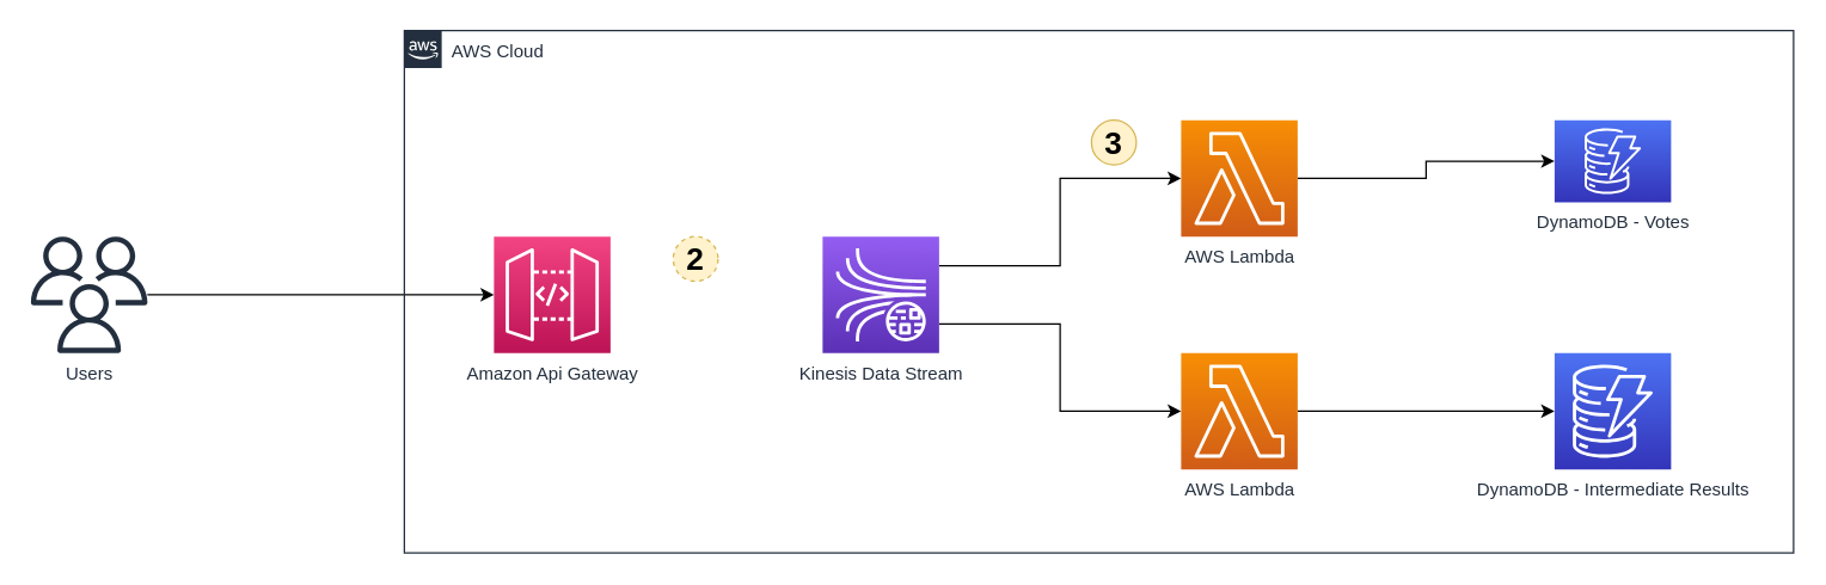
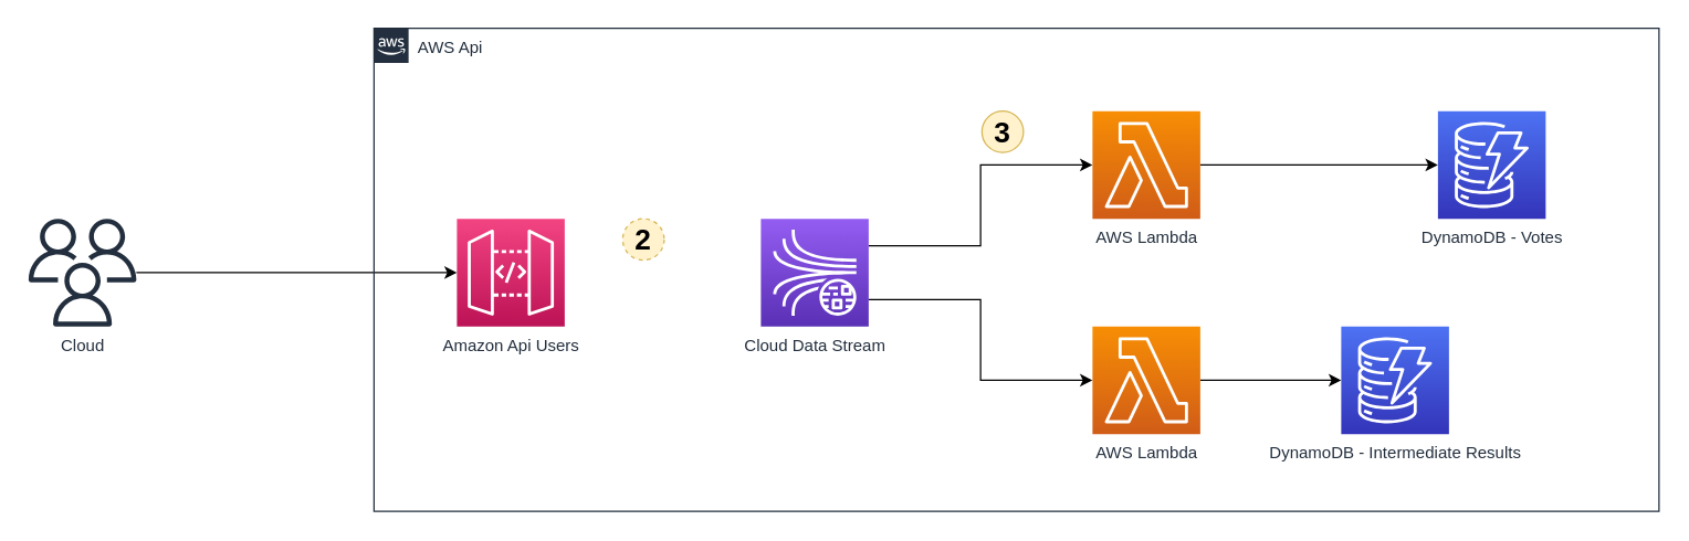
  <mxCell id="0" />
  <mxCell id="1" parent="0" />
  <mxCell id="2" style="edgeStyle=orthogonalEdgeStyle;rounded=0;orthogonalLoop=1;jettySize=auto;html=1;exitX=1;exitY=0.25;exitDx=0;exitDy=0;exitPerimeter=0;entryX=0;entryY=0.5;entryDx=0;entryDy=0;entryPerimeter=0;" edge="1" parent="1" source="4" target="7"><mxGeometry relative="1" as="geometry" /></mxCell>
  <mxCell id="3" style="edgeStyle=orthogonalEdgeStyle;rounded=0;orthogonalLoop=1;jettySize=auto;html=1;exitX=1;exitY=0.75;exitDx=0;exitDy=0;exitPerimeter=0;entryX=0;entryY=0.5;entryDx=0;entryDy=0;entryPerimeter=0;" edge="1" parent="1" source="4" target="9"><mxGeometry relative="1" as="geometry" /></mxCell>
- <mxCell id="4" value="Kinesis Data Stream" style="points=[[0,0,0],[0.25,0,0],[0.5,0,0],[0.75,0,0],[1,0,0],[0,1,0],[0.25,1,0],[0.5,1,0],[0.75,1,0],[1,1,0],[0,0.25,0],[0,0.5,0],[0,0.75,0],[1,0.25,0],[1,0.5,0],[1,0.75,0]];outlineConnect=0;fontColor=#232F3E;gradientColor=#945DF2;gradientDirection=north;fillColor=#5A30B5;strokeColor=#ffffff;dashed=0;verticalLabelPosition=bottom;verticalAlign=top;align=center;html=1;fontSize=12;fontStyle=0;aspect=fixed;shape=mxgraph.aws4.resourceIcon;resIcon=mxgraph.aws4.kinesis_data_streams;" vertex="1" parent="1"><mxGeometry x="550" y="158" width="78" height="78" as="geometry" /></mxCell>
- <mxCell id="5" value="Amazon Api Gateway" style="points=[[0,0,0],[0.25,0,0],[0.5,0,0],[0.75,0,0],[1,0,0],[0,1,0],[0.25,1,0],[0.5,1,0],[0.75,1,0],[1,1,0],[0,0.25,0],[0,0.5,0],[0,0.75,0],[1,0.25,0],[1,0.5,0],[1,0.75,0]];outlineConnect=0;fontColor=#232F3E;gradientColor=#F34482;gradientDirection=north;fillColor=#BC1356;strokeColor=#ffffff;dashed=0;verticalLabelPosition=bottom;verticalAlign=top;align=center;html=1;fontSize=12;fontStyle=0;aspect=fixed;shape=mxgraph.aws4.resourceIcon;resIcon=mxgraph.aws4.api_gateway;" vertex="1" parent="1"><mxGeometry x="330" y="158" width="78" height="78" as="geometry" /></mxCell>
+ <mxCell id="4" value="Cloud Data Stream" style="points=[[0,0,0],[0.25,0,0],[0.5,0,0],[0.75,0,0],[1,0,0],[0,1,0],[0.25,1,0],[0.5,1,0],[0.75,1,0],[1,1,0],[0,0.25,0],[0,0.5,0],[0,0.75,0],[1,0.25,0],[1,0.5,0],[1,0.75,0]];outlineConnect=0;fontColor=#232F3E;gradientColor=#945DF2;gradientDirection=north;fillColor=#5A30B5;strokeColor=#ffffff;dashed=0;verticalLabelPosition=bottom;verticalAlign=top;align=center;html=1;fontSize=12;fontStyle=0;aspect=fixed;shape=mxgraph.aws4.resourceIcon;resIcon=mxgraph.aws4.kinesis_data_streams;" vertex="1" parent="1"><mxGeometry x="550" y="158" width="78" height="78" as="geometry" /></mxCell>
+ <mxCell id="5" value="Amazon Api Users" style="points=[[0,0,0],[0.25,0,0],[0.5,0,0],[0.75,0,0],[1,0,0],[0,1,0],[0.25,1,0],[0.5,1,0],[0.75,1,0],[1,1,0],[0,0.25,0],[0,0.5,0],[0,0.75,0],[1,0.25,0],[1,0.5,0],[1,0.75,0]];outlineConnect=0;fontColor=#232F3E;gradientColor=#F34482;gradientDirection=north;fillColor=#BC1356;strokeColor=#ffffff;dashed=0;verticalLabelPosition=bottom;verticalAlign=top;align=center;html=1;fontSize=12;fontStyle=0;aspect=fixed;shape=mxgraph.aws4.resourceIcon;resIcon=mxgraph.aws4.api_gateway;" vertex="1" parent="1"><mxGeometry x="330" y="158" width="78" height="78" as="geometry" /></mxCell>
  <mxCell id="6" style="edgeStyle=orthogonalEdgeStyle;rounded=0;orthogonalLoop=1;jettySize=auto;html=1;entryX=0;entryY=0.5;entryDx=0;entryDy=0;entryPerimeter=0;" edge="1" parent="1" source="7" target="10"><mxGeometry relative="1" as="geometry" /></mxCell>
  <mxCell id="7" value="AWS Lambda" style="points=[[0,0,0],[0.25,0,0],[0.5,0,0],[0.75,0,0],[1,0,0],[0,1,0],[0.25,1,0],[0.5,1,0],[0.75,1,0],[1,1,0],[0,0.25,0],[0,0.5,0],[0,0.75,0],[1,0.25,0],[1,0.5,0],[1,0.75,0]];outlineConnect=0;fontColor=#232F3E;gradientColor=#F78E04;gradientDirection=north;fillColor=#D05C17;strokeColor=#ffffff;dashed=0;verticalLabelPosition=bottom;verticalAlign=top;align=center;html=1;fontSize=12;fontStyle=0;aspect=fixed;shape=mxgraph.aws4.resourceIcon;resIcon=mxgraph.aws4.lambda;" vertex="1" parent="1"><mxGeometry x="790" y="80" width="78" height="78" as="geometry" /></mxCell>
  <mxCell id="8" style="edgeStyle=orthogonalEdgeStyle;rounded=0;orthogonalLoop=1;jettySize=auto;html=1;" edge="1" parent="1" source="9" target="11"><mxGeometry relative="1" as="geometry" /></mxCell>
  <mxCell id="9" value="AWS Lambda" style="points=[[0,0,0],[0.25,0,0],[0.5,0,0],[0.75,0,0],[1,0,0],[0,1,0],[0.25,1,0],[0.5,1,0],[0.75,1,0],[1,1,0],[0,0.25,0],[0,0.5,0],[0,0.75,0],[1,0.25,0],[1,0.5,0],[1,0.75,0]];outlineConnect=0;fontColor=#232F3E;gradientColor=#F78E04;gradientDirection=north;fillColor=#D05C17;strokeColor=#ffffff;dashed=0;verticalLabelPosition=bottom;verticalAlign=top;align=center;html=1;fontSize=12;fontStyle=0;aspect=fixed;shape=mxgraph.aws4.resourceIcon;resIcon=mxgraph.aws4.lambda;" vertex="1" parent="1"><mxGeometry x="790" y="236" width="78" height="78" as="geometry" /></mxCell>
- <mxCell id="10" value="DynamoDB - Votes" style="points=[[0,0,0],[0.25,0,0],[0.5,0,0],[0.75,0,0],[1,0,0],[0,1,0],[0.25,1,0],[0.5,1,0],[0.75,1,0],[1,1,0],[0,0.25,0],[0,0.5,0],[0,0.75,0],[1,0.25,0],[1,0.5,0],[1,0.75,0]];outlineConnect=0;fontColor=#232F3E;gradientColor=#4D72F3;gradientDirection=north;fillColor=#3334B9;strokeColor=#ffffff;dashed=0;verticalLabelPosition=bottom;verticalAlign=top;align=center;html=1;fontSize=12;fontStyle=0;aspect=fixed;shape=mxgraph.aws4.resourceIcon;resIcon=mxgraph.aws4.dynamodb;" vertex="1" parent="1"><mxGeometry x="1040" y="80" width="78" height="55" as="geometry" /></mxCell>
- <mxCell id="11" value="DynamoDB - Intermediate Results" style="points=[[0,0,0],[0.25,0,0],[0.5,0,0],[0.75,0,0],[1,0,0],[0,1,0],[0.25,1,0],[0.5,1,0],[0.75,1,0],[1,1,0],[0,0.25,0],[0,0.5,0],[0,0.75,0],[1,0.25,0],[1,0.5,0],[1,0.75,0]];outlineConnect=0;fontColor=#232F3E;gradientColor=#4D72F3;gradientDirection=north;fillColor=#3334B9;strokeColor=#ffffff;dashed=0;verticalLabelPosition=bottom;verticalAlign=top;align=center;html=1;fontSize=12;fontStyle=0;aspect=fixed;shape=mxgraph.aws4.resourceIcon;resIcon=mxgraph.aws4.dynamodb;" vertex="1" parent="1"><mxGeometry x="1040" y="236" width="78" height="78" as="geometry" /></mxCell>
+ <mxCell id="10" value="DynamoDB - Votes" style="points=[[0,0,0],[0.25,0,0],[0.5,0,0],[0.75,0,0],[1,0,0],[0,1,0],[0.25,1,0],[0.5,1,0],[0.75,1,0],[1,1,0],[0,0.25,0],[0,0.5,0],[0,0.75,0],[1,0.25,0],[1,0.5,0],[1,0.75,0]];outlineConnect=0;fontColor=#232F3E;gradientColor=#4D72F3;gradientDirection=north;fillColor=#3334B9;strokeColor=#ffffff;dashed=0;verticalLabelPosition=bottom;verticalAlign=top;align=center;html=1;fontSize=12;fontStyle=0;aspect=fixed;shape=mxgraph.aws4.resourceIcon;resIcon=mxgraph.aws4.dynamodb;" vertex="1" parent="1"><mxGeometry x="1040" y="80" width="78" height="78" as="geometry" /></mxCell>
+ <mxCell id="11" value="DynamoDB - Intermediate Results" style="points=[[0,0,0],[0.25,0,0],[0.5,0,0],[0.75,0,0],[1,0,0],[0,1,0],[0.25,1,0],[0.5,1,0],[0.75,1,0],[1,1,0],[0,0.25,0],[0,0.5,0],[0,0.75,0],[1,0.25,0],[1,0.5,0],[1,0.75,0]];outlineConnect=0;fontColor=#232F3E;gradientColor=#4D72F3;gradientDirection=north;fillColor=#3334B9;strokeColor=#ffffff;dashed=0;verticalLabelPosition=bottom;verticalAlign=top;align=center;html=1;fontSize=12;fontStyle=0;aspect=fixed;shape=mxgraph.aws4.resourceIcon;resIcon=mxgraph.aws4.dynamodb;" vertex="1" parent="1"><mxGeometry x="970" y="236" width="78" height="78" as="geometry" /></mxCell>
  <mxCell id="12" value="&lt;b&gt;&lt;font style=&quot;font-size: 21px&quot;&gt;2&lt;/font&gt;&lt;/b&gt;" style="ellipse;whiteSpace=wrap;html=1;aspect=fixed;fillColor=#fff2cc;strokeColor=#d6b656;dashed=1;" vertex="1" parent="1"><mxGeometry x="450" y="158" width="30" height="30" as="geometry" /></mxCell>
- <mxCell id="13" value="&lt;b&gt;&lt;font style=&quot;font-size: 21px&quot;&gt;3&lt;/font&gt;&lt;/b&gt;" style="ellipse;whiteSpace=wrap;html=1;aspect=fixed;fillColor=#fff2cc;strokeColor=#d6b656;" vertex="1" parent="1"><mxGeometry x="730" y="80" width="30" height="30" as="geometry" /></mxCell>
+ <mxCell id="13" value="&lt;b&gt;&lt;font style=&quot;font-size: 21px&quot;&gt;3&lt;/font&gt;&lt;/b&gt;" style="ellipse;whiteSpace=wrap;html=1;aspect=fixed;fillColor=#fff2cc;strokeColor=#d6b656;" vertex="1" parent="1"><mxGeometry x="710" y="80" width="30" height="30" as="geometry" /></mxCell>
  <mxCell id="14" style="edgeStyle=orthogonalEdgeStyle;rounded=0;orthogonalLoop=1;jettySize=auto;html=1;entryX=0;entryY=0.5;entryDx=0;entryDy=0;entryPerimeter=0;" edge="1" parent="1" source="15" target="5"><mxGeometry relative="1" as="geometry" /></mxCell>
- <mxCell id="15" value="Users" style="outlineConnect=0;fontColor=#232F3E;gradientColor=none;fillColor=#232F3E;strokeColor=none;dashed=0;verticalLabelPosition=bottom;verticalAlign=top;align=center;html=1;fontSize=12;fontStyle=0;aspect=fixed;pointerEvents=1;shape=mxgraph.aws4.users;" vertex="1" parent="1"><mxGeometry x="20" y="158" width="78" height="78" as="geometry" /></mxCell>
- <mxCell id="16" value="AWS Cloud" style="points=[[0,0],[0.25,0],[0.5,0],[0.75,0],[1,0],[1,0.25],[1,0.5],[1,0.75],[1,1],[0.75,1],[0.5,1],[0.25,1],[0,1],[0,0.75],[0,0.5],[0,0.25]];outlineConnect=0;gradientColor=none;html=1;whiteSpace=wrap;fontSize=12;fontStyle=0;shape=mxgraph.aws4.group;grIcon=mxgraph.aws4.group_aws_cloud_alt;strokeColor=#232F3E;fillColor=none;verticalAlign=top;align=left;spacingLeft=30;fontColor=#232F3E;dashed=0;" vertex="1" parent="1"><mxGeometry x="270" y="20" width="930" height="350" as="geometry" /></mxCell>
+ <mxCell id="15" value="Cloud" style="outlineConnect=0;fontColor=#232F3E;gradientColor=none;fillColor=#232F3E;strokeColor=none;dashed=0;verticalLabelPosition=bottom;verticalAlign=top;align=center;html=1;fontSize=12;fontStyle=0;aspect=fixed;pointerEvents=1;shape=mxgraph.aws4.users;" vertex="1" parent="1"><mxGeometry x="20" y="158" width="78" height="78" as="geometry" /></mxCell>
+ <mxCell id="16" value="AWS Api" style="points=[[0,0],[0.25,0],[0.5,0],[0.75,0],[1,0],[1,0.25],[1,0.5],[1,0.75],[1,1],[0.75,1],[0.5,1],[0.25,1],[0,1],[0,0.75],[0,0.5],[0,0.25]];outlineConnect=0;gradientColor=none;html=1;whiteSpace=wrap;fontSize=12;fontStyle=0;shape=mxgraph.aws4.group;grIcon=mxgraph.aws4.group_aws_cloud_alt;strokeColor=#232F3E;fillColor=none;verticalAlign=top;align=left;spacingLeft=30;fontColor=#232F3E;dashed=0;" vertex="1" parent="1"><mxGeometry x="270" y="20" width="930" height="350" as="geometry" /></mxCell>
